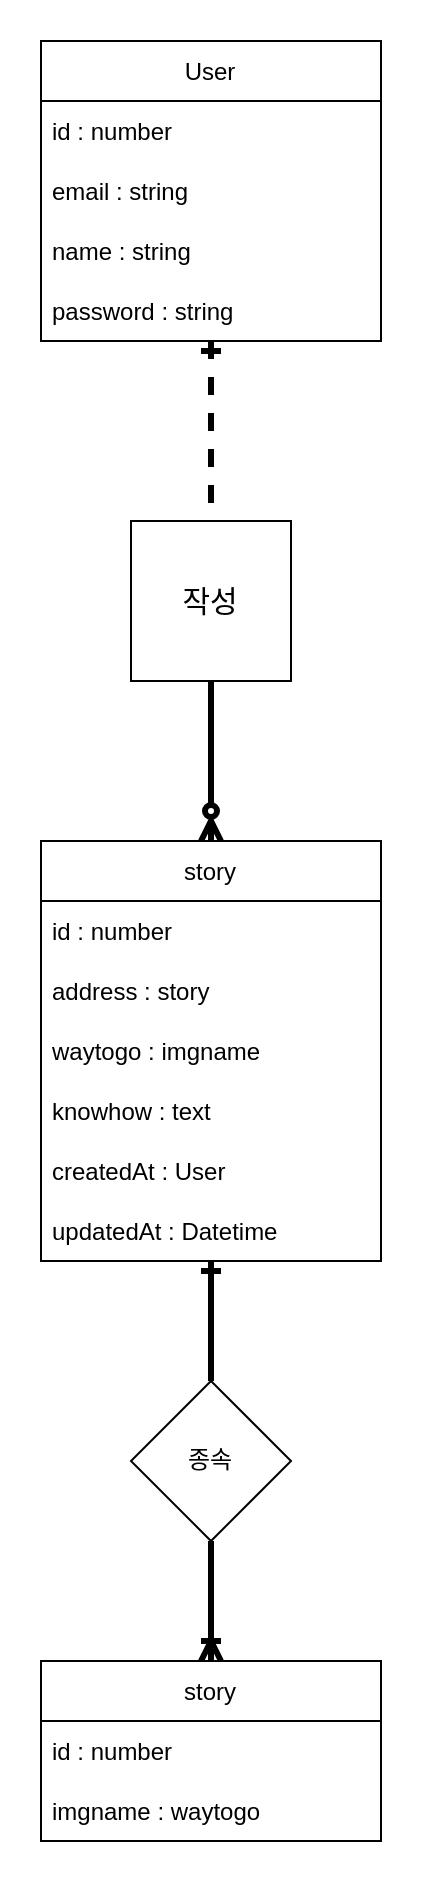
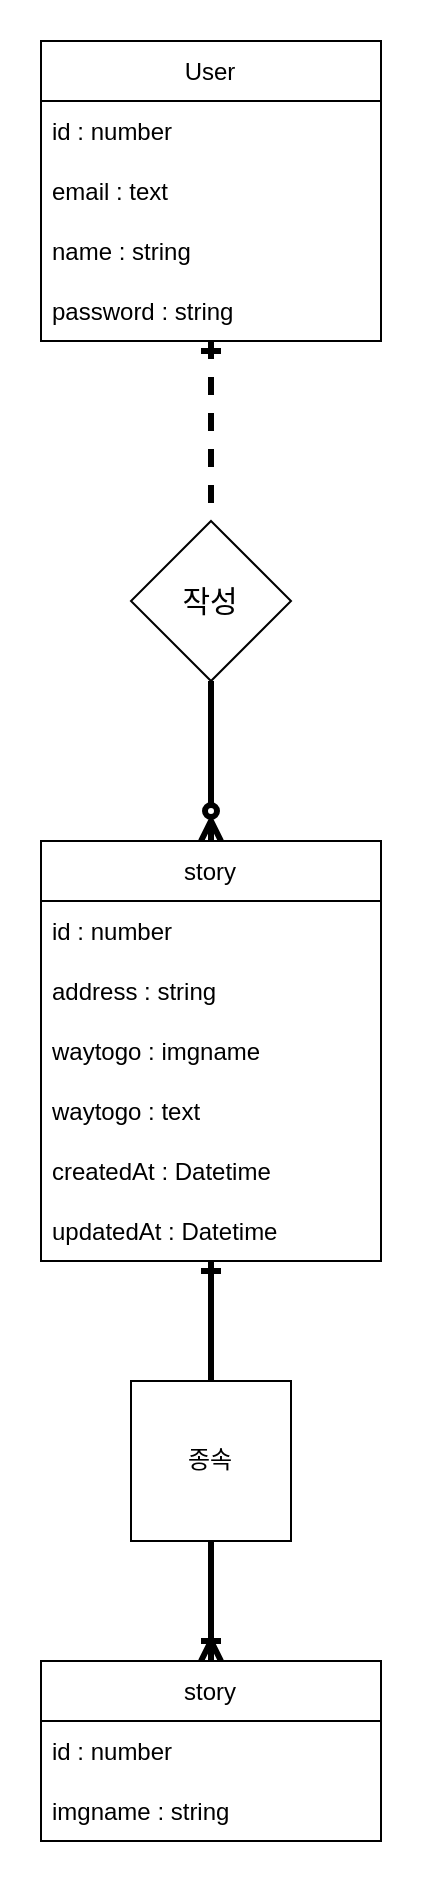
  <mxCell id="0" />
  <mxCell id="1" parent="0" />
  <mxCell id="2" style="edgeStyle=orthogonalEdgeStyle;rounded=0;orthogonalLoop=1;jettySize=auto;html=1;exitX=0.5;exitY=1;exitDx=0;exitDy=0;endArrow=ERzeroToMany;endFill=0;fontSize=15;strokeWidth=3;" parent="1" source="21" target="11" edge="1"><mxGeometry relative="1" as="geometry"><mxPoint x="-280" y="415" as="targetPoint" /></mxGeometry></mxCell>
  <mxCell id="3" value="" style="edgeStyle=orthogonalEdgeStyle;rounded=0;orthogonalLoop=1;jettySize=auto;html=1;endArrow=ERone;endFill=0;strokeWidth=3;startArrow=none;startFill=0;" parent="1" source="5" edge="1"><mxGeometry relative="1" as="geometry"><mxPoint x="105" y="630" as="targetPoint" /><Array as="points"><mxPoint x="105" y="630" /><mxPoint x="105" y="630" /></Array></mxGeometry></mxCell>
  <mxCell id="4" value="" style="edgeStyle=orthogonalEdgeStyle;rounded=0;orthogonalLoop=1;jettySize=auto;html=1;endArrow=ERoneToMany;endFill=0;strokeWidth=3;entryX=0.5;entryY=0;entryDx=0;entryDy=0;" parent="1" source="5" target="18" edge="1"><mxGeometry relative="1" as="geometry"><mxPoint x="105" y="760" as="targetPoint" /></mxGeometry></mxCell>
- <mxCell id="5" value="종속" style="rhombus;whiteSpace=wrap;html=1;" parent="1" vertex="1"><mxGeometry x="65" y="690" width="80" height="80" as="geometry" /></mxCell>
+ <mxCell id="5" value="종속" style="whiteSpace=wrap;html=1;rounded=0;" parent="1" vertex="1"><mxGeometry x="65" y="690" width="80" height="80" as="geometry" /></mxCell>
  <mxCell id="6" value="User" style="swimlane;fontStyle=0;childLayout=stackLayout;horizontal=1;startSize=30;horizontalStack=0;resizeParent=1;resizeParentMax=0;resizeLast=0;collapsible=1;marginBottom=0;" vertex="1" parent="1"><mxGeometry x="20" y="20" width="170" height="150" as="geometry" /></mxCell>
  <mxCell id="7" value="id : number" style="text;strokeColor=none;fillColor=none;align=left;verticalAlign=middle;spacingLeft=4;spacingRight=4;overflow=hidden;points=[[0,0.5],[1,0.5]];portConstraint=eastwest;rotatable=0;" vertex="1" parent="6"><mxGeometry y="30" width="170" height="30" as="geometry" /></mxCell>
- <mxCell id="8" value="email : string" style="text;strokeColor=none;fillColor=none;align=left;verticalAlign=middle;spacingLeft=4;spacingRight=4;overflow=hidden;points=[[0,0.5],[1,0.5]];portConstraint=eastwest;rotatable=0;" vertex="1" parent="6"><mxGeometry y="60" width="170" height="30" as="geometry" /></mxCell>
+ <mxCell id="8" value="email : text" style="text;strokeColor=none;fillColor=none;align=left;verticalAlign=middle;spacingLeft=4;spacingRight=4;overflow=hidden;points=[[0,0.5],[1,0.5]];portConstraint=eastwest;rotatable=0;" vertex="1" parent="6"><mxGeometry y="60" width="170" height="30" as="geometry" /></mxCell>
  <mxCell id="9" value="name : string" style="text;strokeColor=none;fillColor=none;align=left;verticalAlign=middle;spacingLeft=4;spacingRight=4;overflow=hidden;points=[[0,0.5],[1,0.5]];portConstraint=eastwest;rotatable=0;" vertex="1" parent="6"><mxGeometry y="90" width="170" height="30" as="geometry" /></mxCell>
  <mxCell id="10" value="password : string" style="text;strokeColor=none;fillColor=none;align=left;verticalAlign=middle;spacingLeft=4;spacingRight=4;overflow=hidden;points=[[0,0.5],[1,0.5]];portConstraint=eastwest;rotatable=0;" vertex="1" parent="6"><mxGeometry y="120" width="170" height="30" as="geometry" /></mxCell>
  <mxCell id="11" value="story" style="swimlane;fontStyle=0;childLayout=stackLayout;horizontal=1;startSize=30;horizontalStack=0;resizeParent=1;resizeParentMax=0;resizeLast=0;collapsible=1;marginBottom=0;" vertex="1" parent="1"><mxGeometry x="20" y="420" width="170" height="210" as="geometry" /></mxCell>
  <mxCell id="12" value="id : number" style="text;strokeColor=none;fillColor=none;align=left;verticalAlign=middle;spacingLeft=4;spacingRight=4;overflow=hidden;points=[[0,0.5],[1,0.5]];portConstraint=eastwest;rotatable=0;" vertex="1" parent="11"><mxGeometry y="30" width="170" height="30" as="geometry" /></mxCell>
- <mxCell id="13" value="address : story" style="text;strokeColor=none;fillColor=none;align=left;verticalAlign=middle;spacingLeft=4;spacingRight=4;overflow=hidden;points=[[0,0.5],[1,0.5]];portConstraint=eastwest;rotatable=0;" vertex="1" parent="11"><mxGeometry y="60" width="170" height="30" as="geometry" /></mxCell>
+ <mxCell id="13" value="address : string" style="text;strokeColor=none;fillColor=none;align=left;verticalAlign=middle;spacingLeft=4;spacingRight=4;overflow=hidden;points=[[0,0.5],[1,0.5]];portConstraint=eastwest;rotatable=0;" vertex="1" parent="11"><mxGeometry y="60" width="170" height="30" as="geometry" /></mxCell>
  <mxCell id="14" value="waytogo : imgname" style="text;strokeColor=none;fillColor=none;align=left;verticalAlign=middle;spacingLeft=4;spacingRight=4;overflow=hidden;points=[[0,0.5],[1,0.5]];portConstraint=eastwest;rotatable=0;" vertex="1" parent="11"><mxGeometry y="90" width="170" height="30" as="geometry" /></mxCell>
- <mxCell id="15" value="knowhow : text" style="text;strokeColor=none;fillColor=none;align=left;verticalAlign=middle;spacingLeft=4;spacingRight=4;overflow=hidden;points=[[0,0.5],[1,0.5]];portConstraint=eastwest;rotatable=0;" vertex="1" parent="11"><mxGeometry y="120" width="170" height="30" as="geometry" /></mxCell>
- <mxCell id="16" value="createdAt : User" style="text;strokeColor=none;fillColor=none;align=left;verticalAlign=middle;spacingLeft=4;spacingRight=4;overflow=hidden;points=[[0,0.5],[1,0.5]];portConstraint=eastwest;rotatable=0;" vertex="1" parent="11"><mxGeometry y="150" width="170" height="30" as="geometry" /></mxCell>
+ <mxCell id="15" value="waytogo : text" style="text;strokeColor=none;fillColor=none;align=left;verticalAlign=middle;spacingLeft=4;spacingRight=4;overflow=hidden;points=[[0,0.5],[1,0.5]];portConstraint=eastwest;rotatable=0;" vertex="1" parent="11"><mxGeometry y="120" width="170" height="30" as="geometry" /></mxCell>
+ <mxCell id="16" value="createdAt : Datetime" style="text;strokeColor=none;fillColor=none;align=left;verticalAlign=middle;spacingLeft=4;spacingRight=4;overflow=hidden;points=[[0,0.5],[1,0.5]];portConstraint=eastwest;rotatable=0;" vertex="1" parent="11"><mxGeometry y="150" width="170" height="30" as="geometry" /></mxCell>
  <mxCell id="17" value="updatedAt : Datetime" style="text;strokeColor=none;fillColor=none;align=left;verticalAlign=middle;spacingLeft=4;spacingRight=4;overflow=hidden;points=[[0,0.5],[1,0.5]];portConstraint=eastwest;rotatable=0;" vertex="1" parent="11"><mxGeometry y="180" width="170" height="30" as="geometry" /></mxCell>
  <mxCell id="18" value="story" style="swimlane;fontStyle=0;childLayout=stackLayout;horizontal=1;startSize=30;horizontalStack=0;resizeParent=1;resizeParentMax=0;resizeLast=0;collapsible=1;marginBottom=0;" vertex="1" parent="1"><mxGeometry x="20" y="830" width="170" height="90" as="geometry" /></mxCell>
  <mxCell id="19" value="id : number" style="text;strokeColor=none;fillColor=none;align=left;verticalAlign=middle;spacingLeft=4;spacingRight=4;overflow=hidden;points=[[0,0.5],[1,0.5]];portConstraint=eastwest;rotatable=0;" vertex="1" parent="18"><mxGeometry y="30" width="170" height="30" as="geometry" /></mxCell>
- <mxCell id="20" value="imgname : waytogo" style="text;strokeColor=none;fillColor=none;align=left;verticalAlign=middle;spacingLeft=4;spacingRight=4;overflow=hidden;points=[[0,0.5],[1,0.5]];portConstraint=eastwest;rotatable=0;" vertex="1" parent="18"><mxGeometry y="60" width="170" height="30" as="geometry" /></mxCell>
- <mxCell id="21" value="작성" style="whiteSpace=wrap;html=1;fontSize=15;rounded=0;" parent="1" vertex="1"><mxGeometry x="65" y="260" width="80" height="80" as="geometry" /></mxCell>
+ <mxCell id="20" value="imgname : string" style="text;strokeColor=none;fillColor=none;align=left;verticalAlign=middle;spacingLeft=4;spacingRight=4;overflow=hidden;points=[[0,0.5],[1,0.5]];portConstraint=eastwest;rotatable=0;" vertex="1" parent="18"><mxGeometry y="60" width="170" height="30" as="geometry" /></mxCell>
+ <mxCell id="21" value="작성" style="rhombus;whiteSpace=wrap;html=1;fontSize=15;" parent="1" vertex="1"><mxGeometry x="65" y="260" width="80" height="80" as="geometry" /></mxCell>
  <mxCell id="22" value="" style="edgeStyle=orthogonalEdgeStyle;rounded=0;orthogonalLoop=1;jettySize=auto;html=1;endArrow=none;endFill=0;fontSize=15;strokeWidth=3;startArrow=ERone;startFill=0;entryX=0.5;entryY=0;entryDx=0;entryDy=0;exitX=0.5;exitY=1;exitDx=0;exitDy=0;dashed=1;" edge="1" parent="1" source="6" target="21"><mxGeometry relative="1" as="geometry"><mxPoint x="105" y="70" as="sourcePoint" /><mxPoint x="60" y="225" as="targetPoint" /><Array as="points" /></mxGeometry></mxCell>
